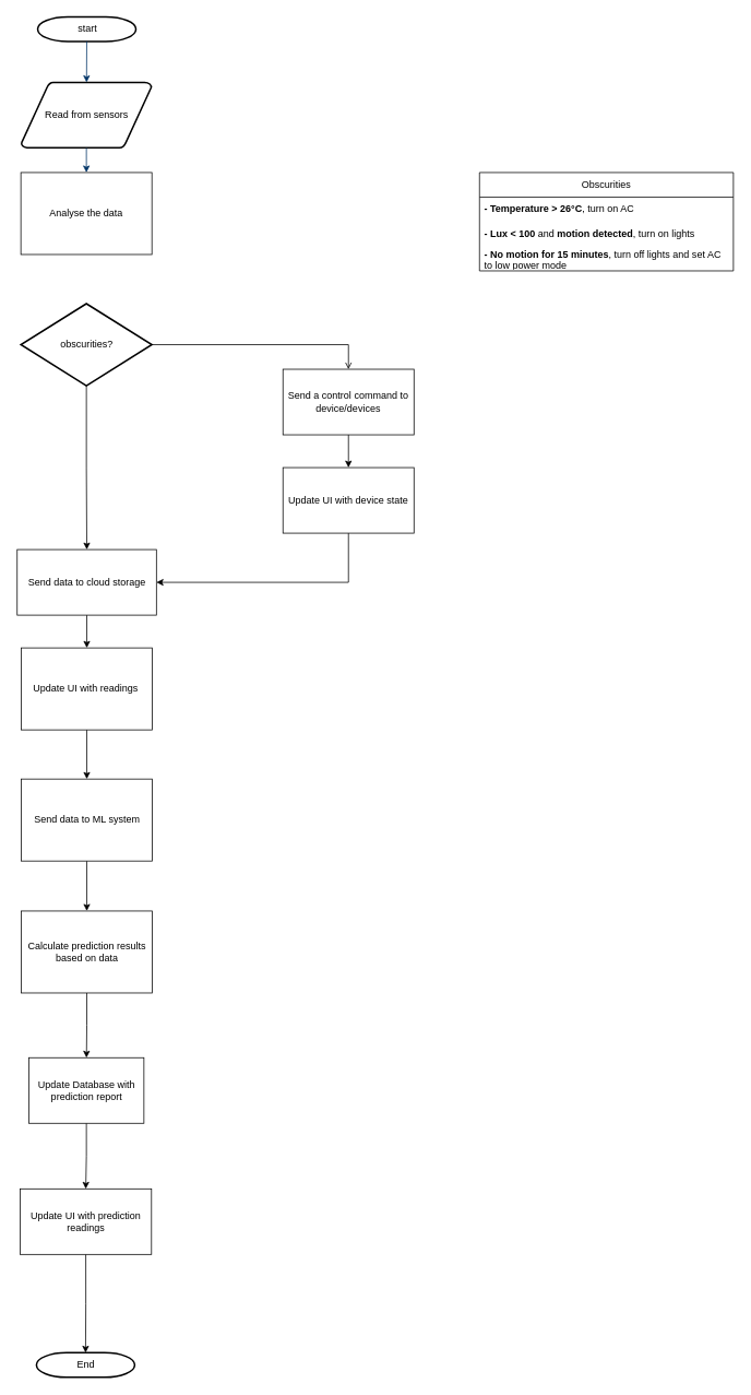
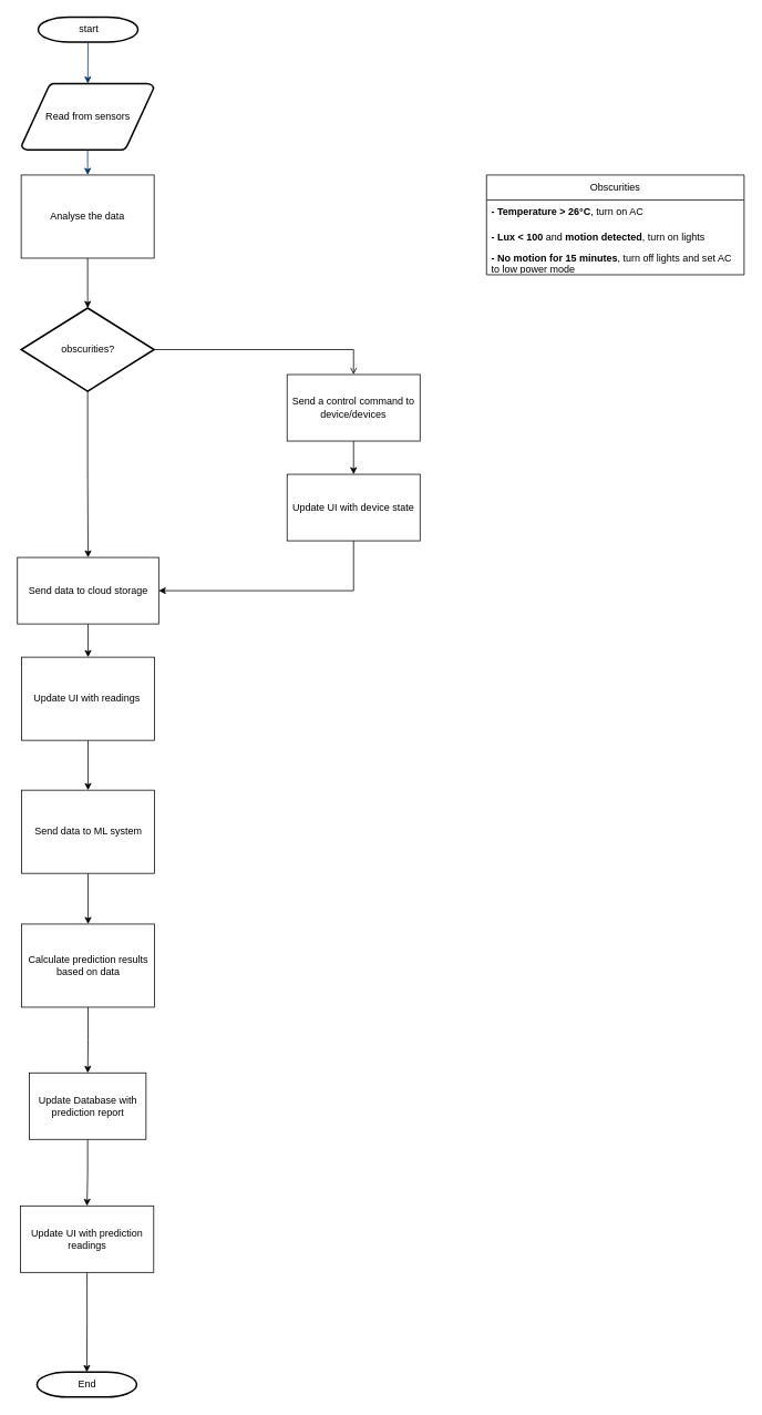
  <mxCell id="0" />
  <mxCell id="1" parent="0" />
  <mxCell id="2" value="start" style="shape=mxgraph.flowchart.terminator;strokeWidth=2;gradientColor=none;gradientDirection=north;fontStyle=0;html=1;" parent="1" vertex="1"><mxGeometry x="45.5" y="20" width="120" height="30" as="geometry" /></mxCell>
  <mxCell id="3" value="Read from sensors" style="shape=mxgraph.flowchart.data;strokeWidth=2;gradientColor=none;gradientDirection=north;fontStyle=0;html=1;" parent="1" vertex="1"><mxGeometry x="25.5" y="100" width="159" height="80" as="geometry" /></mxCell>
  <mxCell id="4" style="edgeStyle=orthogonalEdgeStyle;rounded=0;orthogonalLoop=1;jettySize=auto;html=1;exitX=1;exitY=0.5;exitDx=0;exitDy=0;exitPerimeter=0;entryX=0.5;entryY=0;entryDx=0;entryDy=0;endArrow=open;" edge="1" parent="1" source="6" target="19"><mxGeometry relative="1" as="geometry" /></mxCell>
  <mxCell id="5" style="edgeStyle=orthogonalEdgeStyle;rounded=0;orthogonalLoop=1;jettySize=auto;html=1;exitX=0.5;exitY=1;exitDx=0;exitDy=0;exitPerimeter=0;entryX=0.5;entryY=0;entryDx=0;entryDy=0;" edge="1" parent="1" source="6" target="11"><mxGeometry relative="1" as="geometry"><mxPoint x="105" y="670" as="targetPoint" /></mxGeometry></mxCell>
  <mxCell id="6" value="obscurities?" style="shape=mxgraph.flowchart.decision;strokeWidth=2;gradientColor=none;gradientDirection=north;fontStyle=0;html=1;" parent="1" vertex="1"><mxGeometry x="25" y="370" width="160" height="100" as="geometry" /></mxCell>
  <mxCell id="7" style="fontStyle=1;strokeColor=#003366;strokeWidth=1;html=1;" parent="1" source="2" target="3" edge="1"><mxGeometry relative="1" as="geometry" /></mxCell>
  <mxCell id="8" style="fontStyle=1;strokeColor=#003366;strokeWidth=1;html=1;entryX=0.5;entryY=0;entryDx=0;entryDy=0;" parent="1" source="3" target="9" edge="1"><mxGeometry relative="1" as="geometry"><mxPoint x="104" y="220" as="targetPoint" /></mxGeometry></mxCell>
  <mxCell id="9" value="Analyse the data" style="rounded=0;whiteSpace=wrap;html=1;" vertex="1" parent="1"><mxGeometry x="25" y="210" width="160" height="100" as="geometry" /></mxCell>
  <mxCell id="10" style="edgeStyle=orthogonalEdgeStyle;rounded=0;orthogonalLoop=1;jettySize=auto;html=1;exitX=0.5;exitY=1;exitDx=0;exitDy=0;entryX=0.5;entryY=0;entryDx=0;entryDy=0;" edge="1" parent="1" source="11" target="13"><mxGeometry relative="1" as="geometry" /></mxCell>
  <mxCell id="11" value="Send data to cloud storage" style="rounded=0;whiteSpace=wrap;html=1;" vertex="1" parent="1"><mxGeometry x="20.5" y="670" width="170" height="80" as="geometry" /></mxCell>
  <mxCell id="12" style="edgeStyle=orthogonalEdgeStyle;rounded=0;orthogonalLoop=1;jettySize=auto;html=1;exitX=0.5;exitY=1;exitDx=0;exitDy=0;entryX=0.5;entryY=0;entryDx=0;entryDy=0;" edge="1" parent="1" source="13" target="15"><mxGeometry relative="1" as="geometry" /></mxCell>
  <mxCell id="13" value="Update UI with readings&amp;nbsp;" style="rounded=0;whiteSpace=wrap;html=1;" vertex="1" parent="1"><mxGeometry x="25.5" y="790" width="160" height="100" as="geometry" /></mxCell>
  <mxCell id="14" style="edgeStyle=orthogonalEdgeStyle;rounded=0;orthogonalLoop=1;jettySize=auto;html=1;exitX=0.5;exitY=1;exitDx=0;exitDy=0;" edge="1" parent="1" source="15" target="17"><mxGeometry relative="1" as="geometry" /></mxCell>
  <mxCell id="15" value="Send data to ML system" style="rounded=0;whiteSpace=wrap;html=1;" vertex="1" parent="1"><mxGeometry x="25.5" y="950" width="160" height="100" as="geometry" /></mxCell>
  <mxCell id="16" style="edgeStyle=orthogonalEdgeStyle;rounded=0;orthogonalLoop=1;jettySize=auto;html=1;exitX=0.5;exitY=1;exitDx=0;exitDy=0;" edge="1" parent="1" source="17" target="21"><mxGeometry relative="1" as="geometry" /></mxCell>
  <mxCell id="17" value="Calculate prediction results based on data" style="rounded=0;whiteSpace=wrap;html=1;" vertex="1" parent="1"><mxGeometry x="25.5" y="1111" width="160" height="100" as="geometry" /></mxCell>
  <mxCell id="18" style="edgeStyle=orthogonalEdgeStyle;rounded=0;orthogonalLoop=1;jettySize=auto;html=1;exitX=0.5;exitY=1;exitDx=0;exitDy=0;entryX=0.5;entryY=0;entryDx=0;entryDy=0;" edge="1" parent="1" source="19" target="25"><mxGeometry relative="1" as="geometry" /></mxCell>
  <mxCell id="19" value="Send a control command to device/devices" style="rounded=0;whiteSpace=wrap;html=1;" vertex="1" parent="1"><mxGeometry x="345" y="450" width="160" height="80" as="geometry" /></mxCell>
  <mxCell id="20" style="edgeStyle=orthogonalEdgeStyle;rounded=0;orthogonalLoop=1;jettySize=auto;html=1;exitX=0.5;exitY=1;exitDx=0;exitDy=0;entryX=0.5;entryY=0;entryDx=0;entryDy=0;" edge="1" parent="1" source="21" target="23"><mxGeometry relative="1" as="geometry" /></mxCell>
  <mxCell id="21" value="Update Database with prediction report" style="rounded=0;whiteSpace=wrap;html=1;" vertex="1" parent="1"><mxGeometry x="34.75" y="1290" width="140.5" height="80" as="geometry" /></mxCell>
  <mxCell id="22" style="edgeStyle=orthogonalEdgeStyle;rounded=0;orthogonalLoop=1;jettySize=auto;html=1;exitX=0.5;exitY=1;exitDx=0;exitDy=0;" edge="1" parent="1" source="23" target="26"><mxGeometry relative="1" as="geometry" /></mxCell>
  <mxCell id="23" value="Update UI with prediction readings" style="rounded=0;whiteSpace=wrap;html=1;" vertex="1" parent="1"><mxGeometry x="24" y="1450" width="160.5" height="80" as="geometry" /></mxCell>
  <mxCell id="24" style="edgeStyle=orthogonalEdgeStyle;rounded=0;orthogonalLoop=1;jettySize=auto;html=1;exitX=0.5;exitY=1;exitDx=0;exitDy=0;entryX=1;entryY=0.5;entryDx=0;entryDy=0;" edge="1" parent="1" source="25" target="11"><mxGeometry relative="1" as="geometry" /></mxCell>
  <mxCell id="25" value="Update UI with device state" style="rounded=0;whiteSpace=wrap;html=1;" vertex="1" parent="1"><mxGeometry x="345" y="570" width="160" height="80" as="geometry" /></mxCell>
  <mxCell id="26" value="End" style="shape=mxgraph.flowchart.terminator;strokeWidth=2;gradientColor=none;gradientDirection=north;fontStyle=0;html=1;" vertex="1" parent="1"><mxGeometry x="44" y="1650" width="120" height="30" as="geometry" /></mxCell>
+ <mxCell id="27" style="edgeStyle=orthogonalEdgeStyle;rounded=0;orthogonalLoop=1;jettySize=auto;html=1;exitX=0.5;exitY=1;exitDx=0;exitDy=0;entryX=0.5;entryY=0;entryDx=0;entryDy=0;entryPerimeter=0;" edge="1" parent="1" source="9" target="6"><mxGeometry relative="1" as="geometry" /></mxCell>
  <mxCell id="28" value="Obscurities" style="swimlane;fontStyle=0;childLayout=stackLayout;horizontal=1;startSize=30;horizontalStack=0;resizeParent=1;resizeParentMax=0;resizeLast=0;collapsible=1;marginBottom=0;whiteSpace=wrap;html=1;" vertex="1" parent="1"><mxGeometry x="585" y="210" width="310" height="120" as="geometry" /></mxCell>
  <mxCell id="29" value="&lt;strong&gt;- Temperature &amp;gt; 26°C&lt;/strong&gt;, turn on AC" style="text;strokeColor=none;fillColor=none;align=left;verticalAlign=middle;spacingLeft=4;spacingRight=4;overflow=hidden;points=[[0,0.5],[1,0.5]];portConstraint=eastwest;rotatable=0;whiteSpace=wrap;html=1;" vertex="1" parent="28"><mxGeometry y="30" width="310" height="30" as="geometry" /></mxCell>
  <mxCell id="30" value="&lt;strong&gt;- Lux &amp;lt; 100&lt;/strong&gt; and &lt;strong&gt;motion detected&lt;/strong&gt;, turn on lights" style="text;strokeColor=none;fillColor=none;align=left;verticalAlign=middle;spacingLeft=4;spacingRight=4;overflow=hidden;points=[[0,0.5],[1,0.5]];portConstraint=eastwest;rotatable=0;whiteSpace=wrap;html=1;" vertex="1" parent="28"><mxGeometry y="60" width="310" height="30" as="geometry" /></mxCell>
  <mxCell id="31" value="&lt;strong&gt;- No motion for 15 minutes&lt;/strong&gt;, turn off lights and set AC to low power mode" style="text;strokeColor=none;fillColor=none;align=left;verticalAlign=middle;spacingLeft=4;spacingRight=4;overflow=hidden;points=[[0,0.5],[1,0.5]];portConstraint=eastwest;rotatable=0;whiteSpace=wrap;html=1;" vertex="1" parent="28"><mxGeometry y="90" width="310" height="30" as="geometry" /></mxCell>
